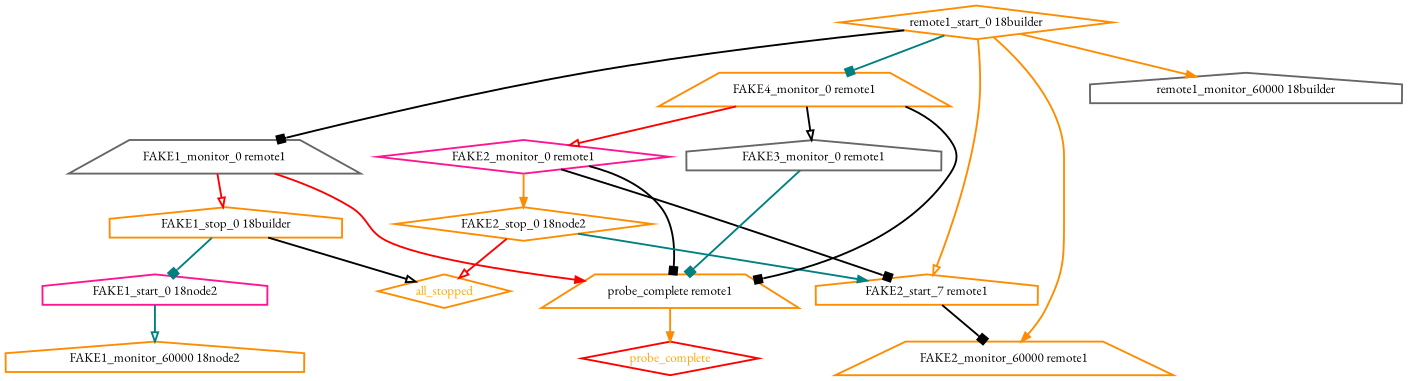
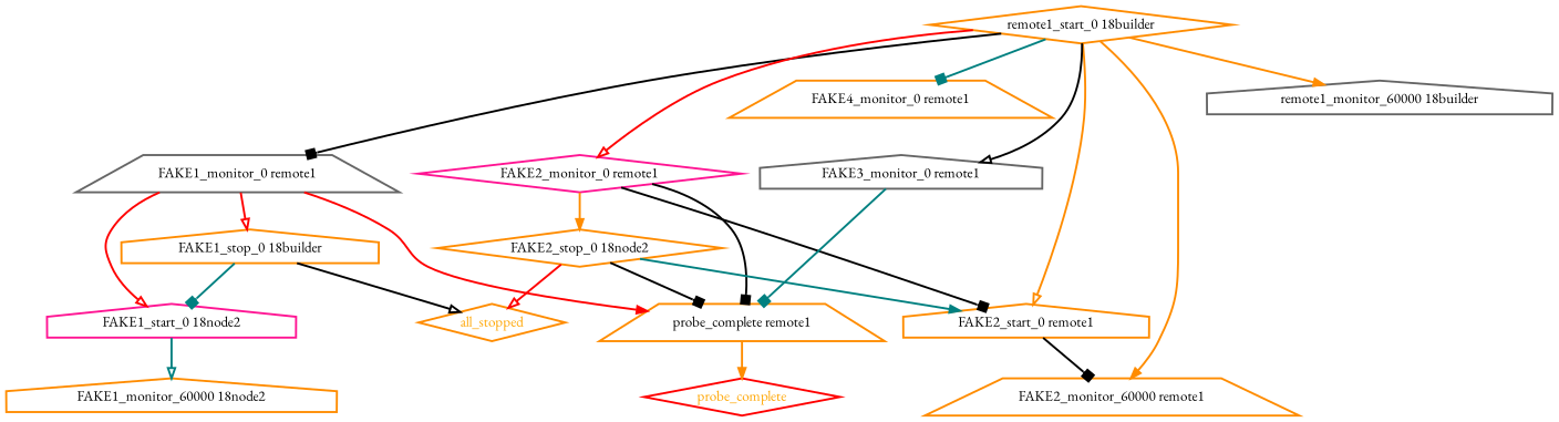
  digraph {
    fontname="EB Garamond"
    node [color=darkorange fontcolor=black fontname="EB Garamond" shape=house style=bold]
    edge [arrowhead=onormal color=black fontname="EB Garamond" style=bold]
    "FAKE1_monitor_0 remote1" [color=gray40 shape=trapezium]
    "FAKE1_start_0 18node2" [color=deeppink]
    "FAKE1_stop_0 18builder"
    "probe_complete remote1" [shape=trapezium]
    "FAKE1_monitor_60000 18node2"
    all_stopped [fontcolor=orange shape=diamond]
    probe_complete [color=red fontcolor=orange shape=diamond]
    "FAKE2_monitor_0 remote1" [color=deeppink shape=diamond]
-   "FAKE2_start_0 remote1" [label="FAKE2_start_7 remote1"]
+   "FAKE2_start_0 remote1"
    "FAKE2_stop_0 18node2" [shape=diamond]
    "FAKE2_monitor_60000 remote1" [shape=trapezium]
    "FAKE3_monitor_0 remote1" [color=gray40]
    "FAKE4_monitor_0 remote1" [shape=trapezium]
    "remote1_monitor_60000 18builder" [color=gray40]
    "remote1_start_0 18builder" [shape=diamond]
+   "FAKE1_monitor_0 remote1" -> "FAKE1_start_0 18node2" [color=red]
    "FAKE1_monitor_0 remote1" -> "FAKE1_stop_0 18builder" [color=red]
    "FAKE1_monitor_0 remote1" -> "probe_complete remote1" [arrowhead=normal color=red]
    "FAKE1_start_0 18node2" -> "FAKE1_monitor_60000 18node2" [color=teal]
    "FAKE1_stop_0 18builder" -> "FAKE1_start_0 18node2" [arrowhead=box color=teal]
    "FAKE1_stop_0 18builder" -> all_stopped
    "probe_complete remote1" -> probe_complete [arrowhead=normal color=darkorange]
    "FAKE2_monitor_0 remote1" -> "probe_complete remote1" [arrowhead=box]
    "FAKE2_monitor_0 remote1" -> "FAKE2_start_0 remote1" [arrowhead=box]
    "FAKE2_monitor_0 remote1" -> "FAKE2_stop_0 18node2" [arrowhead=normal color=darkorange]
    "FAKE2_start_0 remote1" -> "FAKE2_monitor_60000 remote1" [arrowhead=box]
    "FAKE2_stop_0 18node2" -> all_stopped [color=red]
    "FAKE2_stop_0 18node2" -> "FAKE2_start_0 remote1" [arrowhead=normal color=teal]
    "FAKE3_monitor_0 remote1" -> "probe_complete remote1" [arrowhead=box color=teal]
-   "FAKE4_monitor_0 remote1" -> "probe_complete remote1" [arrowhead=box]
+   "FAKE2_stop_0 18node2" -> "probe_complete remote1" [arrowhead=box]
    "remote1_start_0 18builder" -> "FAKE1_monitor_0 remote1" [arrowhead=box]
-   "FAKE4_monitor_0 remote1" -> "FAKE2_monitor_0 remote1" [color=red]
+   "remote1_start_0 18builder" -> "FAKE2_monitor_0 remote1" [color=red]
    "remote1_start_0 18builder" -> "FAKE2_start_0 remote1" [color=darkorange]
    "remote1_start_0 18builder" -> "FAKE2_monitor_60000 remote1" [arrowhead=normal color=darkorange]
-   "FAKE4_monitor_0 remote1" -> "FAKE3_monitor_0 remote1"
+   "remote1_start_0 18builder" -> "FAKE3_monitor_0 remote1"
    "remote1_start_0 18builder" -> "FAKE4_monitor_0 remote1" [arrowhead=box color=teal]
    "remote1_start_0 18builder" -> "remote1_monitor_60000 18builder" [arrowhead=normal color=darkorange]
  }
